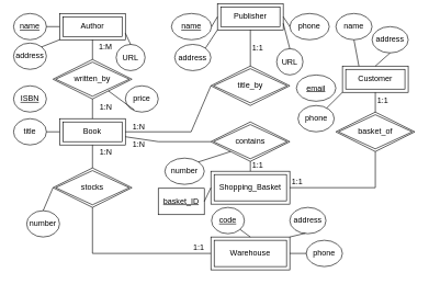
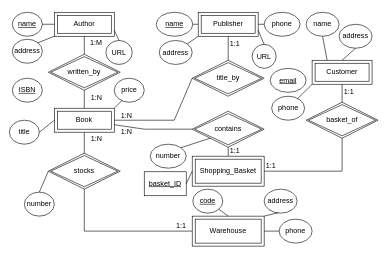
  <mxCell id="0" />
  <mxCell id="1" parent="0" />
  <mxCell id="2" value="Author" style="shape=ext;margin=3;double=1;whiteSpace=wrap;html=1;align=center;" vertex="1" parent="1"><mxGeometry x="90" y="20" width="100" height="40" as="geometry" /></mxCell>
- <mxCell id="3" value="Publisher" style="shape=ext;margin=3;double=1;whiteSpace=wrap;html=1;align=center;" vertex="1" parent="1"><mxGeometry x="330" y="5" width="100" height="40" as="geometry" /></mxCell>
+ <mxCell id="3" value="Publisher" style="shape=ext;margin=3;double=1;whiteSpace=wrap;html=1;align=center;" vertex="1" parent="1"><mxGeometry x="330" y="20" width="100" height="40" as="geometry" /></mxCell>
  <mxCell id="4" value="Book" style="shape=ext;margin=3;double=1;whiteSpace=wrap;html=1;align=center;" vertex="1" parent="1"><mxGeometry x="90" y="180" width="100" height="40" as="geometry" /></mxCell>
  <mxCell id="5" value="Customer" style="shape=ext;margin=3;double=1;whiteSpace=wrap;html=1;align=center;" vertex="1" parent="1"><mxGeometry x="520" y="100" width="100" height="40" as="geometry" /></mxCell>
  <mxCell id="6" value="Shopping_Basket" style="shape=ext;margin=3;double=1;whiteSpace=wrap;html=1;align=center;" vertex="1" parent="1"><mxGeometry x="320" y="260" width="120" height="50" as="geometry" /></mxCell>
  <mxCell id="7" value="Warehouse" style="shape=ext;margin=3;double=1;whiteSpace=wrap;html=1;align=center;" vertex="1" parent="1"><mxGeometry x="320" y="360" width="120" height="50" as="geometry" /></mxCell>
  <mxCell id="8" value="written_by" style="shape=rhombus;double=1;perimeter=rhombusPerimeter;whiteSpace=wrap;html=1;align=center;" vertex="1" parent="1"><mxGeometry x="80" y="90" width="120" height="60" as="geometry" /></mxCell>
  <mxCell id="9" value="" style="endArrow=none;html=1;rounded=0;entryX=0.5;entryY=0;entryDx=0;entryDy=0;" edge="1" parent="1" source="2" target="8"><mxGeometry relative="1" as="geometry"><mxPoint x="140" y="60" as="sourcePoint" /><mxPoint x="300" y="60" as="targetPoint" /></mxGeometry></mxCell>
  <mxCell id="10" value="1:M" style="resizable=0;html=1;align=right;verticalAlign=bottom;" connectable="0" vertex="1" parent="9"><mxGeometry x="1" relative="1" as="geometry"><mxPoint x="30" y="-11" as="offset" /></mxGeometry></mxCell>
  <mxCell id="11" value="" style="endArrow=none;html=1;rounded=0;entryX=0.5;entryY=1;entryDx=0;entryDy=0;" edge="1" parent="1" source="4" target="8"><mxGeometry relative="1" as="geometry"><mxPoint x="150" y="70" as="sourcePoint" /><mxPoint x="150" y="100" as="targetPoint" /></mxGeometry></mxCell>
  <mxCell id="12" value="1:N" style="resizable=0;html=1;align=right;verticalAlign=bottom;" connectable="0" vertex="1" parent="11"><mxGeometry x="1" relative="1" as="geometry"><mxPoint x="30" y="20" as="offset" /></mxGeometry></mxCell>
  <mxCell id="13" value="title_by" style="shape=rhombus;double=1;perimeter=rhombusPerimeter;whiteSpace=wrap;html=1;align=center;" vertex="1" parent="1"><mxGeometry x="320" y="100" width="120" height="60" as="geometry" /></mxCell>
  <mxCell id="14" value="" style="endArrow=none;html=1;rounded=0;exitX=0.5;exitY=1;exitDx=0;exitDy=0;" edge="1" parent="1" source="3" target="13"><mxGeometry relative="1" as="geometry"><mxPoint x="260" y="80" as="sourcePoint" /><mxPoint x="150" y="100" as="targetPoint" /></mxGeometry></mxCell>
  <mxCell id="15" value="1:1" style="resizable=0;html=1;align=right;verticalAlign=bottom;" connectable="0" vertex="1" parent="14"><mxGeometry x="1" relative="1" as="geometry"><mxPoint x="20" y="-20" as="offset" /></mxGeometry></mxCell>
  <mxCell id="16" value="" style="endArrow=none;html=1;rounded=0;exitX=0;exitY=0.5;exitDx=0;exitDy=0;" edge="1" parent="1" source="13" target="4"><mxGeometry relative="1" as="geometry"><mxPoint x="150" y="70" as="sourcePoint" /><mxPoint x="150" y="100" as="targetPoint" /><Array as="points"><mxPoint x="290" y="200" /></Array></mxGeometry></mxCell>
  <mxCell id="17" value="1:N" style="resizable=0;html=1;align=right;verticalAlign=bottom;" connectable="0" vertex="1" parent="16"><mxGeometry x="1" relative="1" as="geometry"><mxPoint x="30" as="offset" /></mxGeometry></mxCell>
  <mxCell id="18" value="basket_of" style="shape=rhombus;double=1;perimeter=rhombusPerimeter;whiteSpace=wrap;html=1;align=center;" vertex="1" parent="1"><mxGeometry x="510" y="170" width="120" height="60" as="geometry" /></mxCell>
  <mxCell id="19" value="" style="endArrow=none;html=1;rounded=0;exitX=0.5;exitY=1;exitDx=0;exitDy=0;entryX=1;entryY=0.5;entryDx=0;entryDy=0;" edge="1" parent="1" source="18" target="6"><mxGeometry relative="1" as="geometry"><mxPoint x="460" y="280" as="sourcePoint" /><mxPoint x="620" y="280" as="targetPoint" /><Array as="points"><mxPoint x="570" y="285" /></Array></mxGeometry></mxCell>
  <mxCell id="20" value="1:1" style="resizable=0;html=1;align=right;verticalAlign=bottom;" connectable="0" vertex="1" parent="19"><mxGeometry x="1" relative="1" as="geometry"><mxPoint x="20" as="offset" /></mxGeometry></mxCell>
  <mxCell id="21" value="" style="endArrow=none;html=1;rounded=0;exitX=0.5;exitY=0;exitDx=0;exitDy=0;entryX=0.5;entryY=1;entryDx=0;entryDy=0;" edge="1" parent="1" source="18" target="5"><mxGeometry relative="1" as="geometry"><mxPoint x="580" y="240" as="sourcePoint" /><mxPoint x="450" y="295" as="targetPoint" /><Array as="points" /></mxGeometry></mxCell>
  <mxCell id="22" value="1:1" style="resizable=0;html=1;align=right;verticalAlign=bottom;" connectable="0" vertex="1" parent="21"><mxGeometry x="1" relative="1" as="geometry"><mxPoint x="20" y="20" as="offset" /></mxGeometry></mxCell>
  <mxCell id="23" value="stocks" style="shape=rhombus;double=1;perimeter=rhombusPerimeter;whiteSpace=wrap;html=1;align=center;" vertex="1" parent="1"><mxGeometry x="80" y="255" width="120" height="60" as="geometry" /></mxCell>
  <mxCell id="24" value="" style="endArrow=none;html=1;rounded=0;exitX=0.5;exitY=0;exitDx=0;exitDy=0;entryX=0.5;entryY=1;entryDx=0;entryDy=0;" edge="1" parent="1" source="23" target="4"><mxGeometry relative="1" as="geometry"><mxPoint x="330" y="140" as="sourcePoint" /><mxPoint x="200" y="210" as="targetPoint" /><Array as="points" /></mxGeometry></mxCell>
  <mxCell id="25" value="1:N" style="resizable=0;html=1;align=right;verticalAlign=bottom;" connectable="0" vertex="1" parent="24"><mxGeometry x="1" relative="1" as="geometry"><mxPoint x="30" y="20" as="offset" /></mxGeometry></mxCell>
  <mxCell id="26" value="" style="endArrow=none;html=1;rounded=0;entryX=0;entryY=0.5;entryDx=0;entryDy=0;" edge="1" parent="1" source="23" target="7"><mxGeometry relative="1" as="geometry"><mxPoint x="140" y="315" as="sourcePoint" /><mxPoint x="10" y="370" as="targetPoint" /><Array as="points"><mxPoint x="140" y="385" /></Array></mxGeometry></mxCell>
  <mxCell id="27" value="1:1" style="resizable=0;html=1;align=right;verticalAlign=bottom;" connectable="0" vertex="1" parent="26"><mxGeometry x="1" relative="1" as="geometry"><mxPoint x="-10" as="offset" /></mxGeometry></mxCell>
  <mxCell id="28" value="contains" style="shape=rhombus;double=1;perimeter=rhombusPerimeter;whiteSpace=wrap;html=1;align=center;" vertex="1" parent="1"><mxGeometry x="320" y="185" width="120" height="60" as="geometry" /></mxCell>
  <mxCell id="29" value="" style="endArrow=none;html=1;rounded=0;exitX=0;exitY=0.5;exitDx=0;exitDy=0;" edge="1" parent="1" source="28" target="4"><mxGeometry relative="1" as="geometry"><mxPoint x="150" y="265" as="sourcePoint" /><mxPoint x="200" y="210" as="targetPoint" /><Array as="points"><mxPoint x="240" y="215" /></Array></mxGeometry></mxCell>
  <mxCell id="30" value="1:N" style="resizable=0;html=1;align=right;verticalAlign=bottom;" connectable="0" vertex="1" parent="29"><mxGeometry x="1" relative="1" as="geometry"><mxPoint x="30" y="20" as="offset" /></mxGeometry></mxCell>
  <mxCell id="31" value="" style="endArrow=none;html=1;rounded=0;exitX=0.5;exitY=1;exitDx=0;exitDy=0;entryX=0.5;entryY=0;entryDx=0;entryDy=0;" edge="1" parent="1" source="28" target="6"><mxGeometry relative="1" as="geometry"><mxPoint x="580" y="240" as="sourcePoint" /><mxPoint x="450" y="295" as="targetPoint" /><Array as="points" /></mxGeometry></mxCell>
  <mxCell id="32" value="1:1" style="resizable=0;html=1;align=right;verticalAlign=bottom;" connectable="0" vertex="1" parent="31"><mxGeometry x="1" relative="1" as="geometry"><mxPoint x="20" as="offset" /></mxGeometry></mxCell>
  <mxCell id="33" value="number" style="ellipse;whiteSpace=wrap;html=1;align=center;" vertex="1" parent="1"><mxGeometry x="40" y="320" width="50" height="40" as="geometry" /></mxCell>
  <mxCell id="34" value="" style="endArrow=none;html=1;rounded=0;entryX=0;entryY=0.5;entryDx=0;entryDy=0;exitX=0.5;exitY=0;exitDx=0;exitDy=0;" edge="1" parent="1" source="33" target="23"><mxGeometry relative="1" as="geometry"><mxPoint x="70" y="320" as="sourcePoint" /><mxPoint x="230" y="320" as="targetPoint" /></mxGeometry></mxCell>
  <mxCell id="35" value="number" style="ellipse;whiteSpace=wrap;html=1;align=center;" vertex="1" parent="1"><mxGeometry x="250" y="240" width="60" height="40" as="geometry" /></mxCell>
  <mxCell id="36" value="" style="endArrow=none;html=1;rounded=0;exitX=1;exitY=0;exitDx=0;exitDy=0;entryX=0;entryY=1;entryDx=0;entryDy=0;" edge="1" parent="1" source="35" target="28"><mxGeometry relative="1" as="geometry"><mxPoint x="80" y="330" as="sourcePoint" /><mxPoint x="90" y="295" as="targetPoint" /></mxGeometry></mxCell>
  <mxCell id="37" value="ISBN" style="ellipse;whiteSpace=wrap;html=1;align=center;fontStyle=4;" vertex="1" parent="1"><mxGeometry x="20" y="130" width="50" height="40" as="geometry" /></mxCell>
- <mxCell id="38" value="title" style="ellipse;whiteSpace=wrap;html=1;align=center;" vertex="1" parent="1"><mxGeometry x="20" y="180" width="50" height="40" as="geometry" /></mxCell>
+ <mxCell id="38" value="title" style="ellipse;whiteSpace=wrap;html=1;align=center;" vertex="1" parent="1"><mxGeometry x="15" y="200" width="50" height="40" as="geometry" /></mxCell>
  <mxCell id="39" value="price" style="ellipse;whiteSpace=wrap;html=1;align=center;" vertex="1" parent="1"><mxGeometry x="190" y="130" width="50" height="40" as="geometry" /></mxCell>
  <mxCell id="40" value="" style="endArrow=none;html=1;rounded=0;entryX=0;entryY=0.5;entryDx=0;entryDy=0;exitX=1;exitY=0.5;exitDx=0;exitDy=0;" edge="1" parent="1" source="38" target="4"><mxGeometry relative="1" as="geometry"><mxPoint x="58.673" y="176.385" as="sourcePoint" /><mxPoint x="100" y="200" as="targetPoint" /><Array as="points" /></mxGeometry></mxCell>
- <mxCell id="41" value="" style="endArrow=none;html=1;rounded=0;exitX=0.269;exitY=0.916;exitDx=0;exitDy=0;exitPerimeter=0;" edge="1" parent="1" source="39" target="8"><mxGeometry relative="1" as="geometry"><mxPoint x="78.673" y="196.385" as="sourcePoint" /><mxPoint x="120" y="220" as="targetPoint" /></mxGeometry></mxCell>
+ <mxCell id="41" value="" style="endArrow=none;html=1;rounded=0;entryX=1;entryY=0;entryDx=0;entryDy=0;exitX=0.269;exitY=0.916;exitDx=0;exitDy=0;exitPerimeter=0;" edge="1" parent="1" source="39" target="4"><mxGeometry relative="1" as="geometry"><mxPoint x="78.673" y="196.385" as="sourcePoint" /><mxPoint x="120" y="220" as="targetPoint" /></mxGeometry></mxCell>
  <mxCell id="42" value="name" style="ellipse;whiteSpace=wrap;html=1;align=center;fontStyle=4;" vertex="1" parent="1"><mxGeometry x="20" y="20" width="50" height="40" as="geometry" /></mxCell>
  <mxCell id="43" value="" style="endArrow=none;html=1;rounded=0;entryX=0;entryY=0.5;entryDx=0;entryDy=0;exitX=1;exitY=0.5;exitDx=0;exitDy=0;" edge="1" parent="1" source="42" target="2"><mxGeometry relative="1" as="geometry"><mxPoint x="58.511" y="176.43" as="sourcePoint" /><mxPoint x="100" y="200" as="targetPoint" /></mxGeometry></mxCell>
  <mxCell id="44" value="address" style="ellipse;whiteSpace=wrap;html=1;align=center;" vertex="1" parent="1"><mxGeometry x="20" y="65" width="50" height="40" as="geometry" /></mxCell>
  <mxCell id="45" value="URL" style="ellipse;whiteSpace=wrap;html=1;align=center;" vertex="1" parent="1"><mxGeometry x="176" y="67" width="44" height="40" as="geometry" /></mxCell>
  <mxCell id="46" value="" style="endArrow=none;html=1;rounded=0;entryX=0;entryY=1;entryDx=0;entryDy=0;exitX=1;exitY=0;exitDx=0;exitDy=0;" edge="1" parent="1" source="44" target="2"><mxGeometry relative="1" as="geometry"><mxPoint x="80" y="50" as="sourcePoint" /><mxPoint x="100" y="50" as="targetPoint" /></mxGeometry></mxCell>
  <mxCell id="47" value="" style="endArrow=none;html=1;rounded=0;entryX=0.5;entryY=0;entryDx=0;entryDy=0;exitX=1;exitY=0.75;exitDx=0;exitDy=0;" edge="1" parent="1" source="2" target="45"><mxGeometry relative="1" as="geometry"><mxPoint x="90" y="60" as="sourcePoint" /><mxPoint x="110" y="60" as="targetPoint" /></mxGeometry></mxCell>
  <mxCell id="48" value="name" style="ellipse;whiteSpace=wrap;html=1;align=center;fontStyle=4;" vertex="1" parent="1"><mxGeometry x="260" y="20" width="61" height="40" as="geometry" /></mxCell>
  <mxCell id="49" value="" style="endArrow=none;html=1;rounded=0;exitX=1;exitY=0.5;exitDx=0;exitDy=0;entryX=0;entryY=0.5;entryDx=0;entryDy=0;" edge="1" parent="1" source="48" target="3"><mxGeometry relative="1" as="geometry"><mxPoint x="298.511" y="171.43" as="sourcePoint" /><mxPoint x="330" y="35" as="targetPoint" /></mxGeometry></mxCell>
  <mxCell id="50" value="address" style="ellipse;whiteSpace=wrap;html=1;align=center;" vertex="1" parent="1"><mxGeometry x="265" y="67" width="55" height="40" as="geometry" /></mxCell>
  <mxCell id="51" value="" style="endArrow=none;html=1;rounded=0;exitX=1;exitY=0;exitDx=0;exitDy=0;entryX=0;entryY=1;entryDx=0;entryDy=0;" edge="1" parent="1" source="50" target="3"><mxGeometry relative="1" as="geometry"><mxPoint x="320" y="45" as="sourcePoint" /><mxPoint x="330" y="55" as="targetPoint" /></mxGeometry></mxCell>
  <mxCell id="52" value="phone" style="ellipse;whiteSpace=wrap;html=1;align=center;" vertex="1" parent="1"><mxGeometry x="440" y="20" width="60" height="40" as="geometry" /></mxCell>
  <mxCell id="53" value="" style="endArrow=none;html=1;rounded=0;exitX=1;exitY=0.5;exitDx=0;exitDy=0;entryX=0;entryY=0.5;entryDx=0;entryDy=0;" edge="1" parent="1" source="3" target="52"><mxGeometry relative="1" as="geometry"><mxPoint x="331" y="50" as="sourcePoint" /><mxPoint x="340" y="50" as="targetPoint" /><Array as="points" /></mxGeometry></mxCell>
  <mxCell id="54" value="URL" style="ellipse;whiteSpace=wrap;html=1;align=center;" vertex="1" parent="1"><mxGeometry x="420" y="73.5" width="40" height="40" as="geometry" /></mxCell>
  <mxCell id="55" value="" style="endArrow=none;html=1;rounded=0;entryX=0.5;entryY=0;entryDx=0;entryDy=0;exitX=1;exitY=0.75;exitDx=0;exitDy=0;" edge="1" parent="1" target="54" source="3"><mxGeometry relative="1" as="geometry"><mxPoint x="434" y="56.5" as="sourcePoint" /><mxPoint x="354" y="66.5" as="targetPoint" /></mxGeometry></mxCell>
  <mxCell id="56" value="email" style="ellipse;whiteSpace=wrap;html=1;align=center;fontStyle=4;" vertex="1" parent="1"><mxGeometry x="450" y="113.5" width="60" height="40" as="geometry" /></mxCell>
  <mxCell id="57" value="phone" style="ellipse;whiteSpace=wrap;html=1;align=center;" vertex="1" parent="1"><mxGeometry x="452.5" y="160" width="55" height="40" as="geometry" /></mxCell>
  <mxCell id="58" value="name" style="ellipse;whiteSpace=wrap;html=1;align=center;" vertex="1" parent="1"><mxGeometry x="510" y="20" width="55" height="40" as="geometry" /></mxCell>
  <mxCell id="59" value="address" style="ellipse;whiteSpace=wrap;html=1;align=center;" vertex="1" parent="1"><mxGeometry x="565" y="40" width="55" height="40" as="geometry" /></mxCell>
  <mxCell id="60" value="" style="endArrow=none;html=1;rounded=0;entryX=0;entryY=1;entryDx=0;entryDy=0;" edge="1" parent="1" source="57" target="5"><mxGeometry relative="1" as="geometry"><mxPoint x="511.213" y="129.358" as="sourcePoint" /><mxPoint x="527.6" y="125.64" as="targetPoint" /><Array as="points" /></mxGeometry></mxCell>
  <mxCell id="61" value="" style="endArrow=none;html=1;rounded=0;exitX=0.5;exitY=1;exitDx=0;exitDy=0;entryX=0.5;entryY=0;entryDx=0;entryDy=0;" edge="1" parent="1" source="59" target="5"><mxGeometry relative="1" as="geometry"><mxPoint x="511.002" y="129.219" as="sourcePoint" /><mxPoint x="530" y="120" as="targetPoint" /><Array as="points" /></mxGeometry></mxCell>
  <mxCell id="62" value="" style="endArrow=none;html=1;rounded=0;exitX=0.5;exitY=1;exitDx=0;exitDy=0;entryX=0.25;entryY=0;entryDx=0;entryDy=0;" edge="1" parent="1" source="58" target="5"><mxGeometry relative="1" as="geometry"><mxPoint x="602.5" y="90" as="sourcePoint" /><mxPoint x="580" y="110" as="targetPoint" /><Array as="points" /></mxGeometry></mxCell>
  <mxCell id="63" value="basket_ID" style="whiteSpace=wrap;html=1;align=center;fontStyle=4;rounded=0;" vertex="1" parent="1"><mxGeometry x="240" y="286" width="70" height="40" as="geometry" /></mxCell>
  <mxCell id="64" value="" style="endArrow=none;html=1;rounded=0;exitX=1;exitY=0.5;exitDx=0;exitDy=0;entryX=0;entryY=0.5;entryDx=0;entryDy=0;" edge="1" parent="1" source="63" target="6"><mxGeometry relative="1" as="geometry"><mxPoint x="311.213" y="255.858" as="sourcePoint" /><mxPoint x="360" y="240" as="targetPoint" /></mxGeometry></mxCell>
  <mxCell id="65" value="code" style="ellipse;whiteSpace=wrap;html=1;align=center;fontStyle=4;" vertex="1" parent="1"><mxGeometry x="321" y="315" width="50" height="40" as="geometry" /></mxCell>
  <mxCell id="66" value="" style="endArrow=none;html=1;rounded=0;entryX=0.5;entryY=0;entryDx=0;entryDy=0;" edge="1" parent="1" source="65" target="7"><mxGeometry relative="1" as="geometry"><mxPoint x="311.213" y="255.858" as="sourcePoint" /><mxPoint x="360" y="240" as="targetPoint" /></mxGeometry></mxCell>
  <mxCell id="67" value="address" style="ellipse;whiteSpace=wrap;html=1;align=center;" vertex="1" parent="1"><mxGeometry x="440" y="315" width="55" height="40" as="geometry" /></mxCell>
  <mxCell id="68" value="" style="endArrow=none;html=1;rounded=0;exitX=0.43;exitY=0.982;exitDx=0;exitDy=0;entryX=1;entryY=0;entryDx=0;entryDy=0;exitPerimeter=0;" edge="1" parent="1" source="67" target="7"><mxGeometry relative="1" as="geometry"><mxPoint x="386.002" y="404.219" as="sourcePoint" /><mxPoint x="445" y="375" as="targetPoint" /><Array as="points" /></mxGeometry></mxCell>
  <mxCell id="69" value="phone" style="ellipse;whiteSpace=wrap;html=1;align=center;" vertex="1" parent="1"><mxGeometry x="465" y="365" width="55" height="40" as="geometry" /></mxCell>
  <mxCell id="70" value="" style="endArrow=none;html=1;rounded=0;exitX=0;exitY=0.5;exitDx=0;exitDy=0;entryX=1;entryY=0.5;entryDx=0;entryDy=0;" edge="1" parent="1" source="69" target="7"><mxGeometry relative="1" as="geometry"><mxPoint x="80" y="210" as="sourcePoint" /><mxPoint x="100" y="210" as="targetPoint" /><Array as="points" /></mxGeometry></mxCell>
